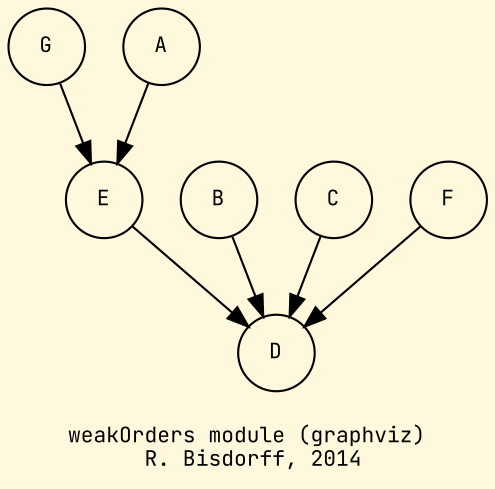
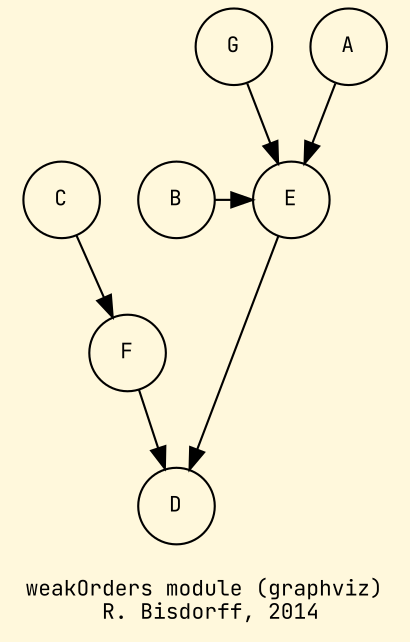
  digraph {
    bgcolor=cornsilk
    fontname="JetBrains Mono"
    fontsize=10
    label="\nweakOrders module (graphviz)\n R. Bisdorff, 2014"
    ordering=out
    node [fontname="JetBrains Mono" fontsize=10 shape=circle]
    edge [color=black fontname="JetBrains Mono" style="setlinewidth(1)"]
    n1 [label=G]
    n2 [label=A]
    n3 [label=E]
    n4 [label=B]
    n5 [label=C]
    n6 [label=D]
    n7 [label=F]
    subgraph sub_1 {
      rank=same
      n1
      n2
    }
    subgraph sub_2 {
      rank=same
      n3
      n4
      n5
    }
    subgraph sub_3 {
      rank=same
      n6
    }
    subgraph sub_4 {
      rank=same
      n7
    }
    n1 -> n3
    n2 -> n3
    n3 -> n6
-   n4 -> n6
-   n5 -> n6
+   n4 -> n3
+   n5 -> n7
    n7 -> n6
  }
